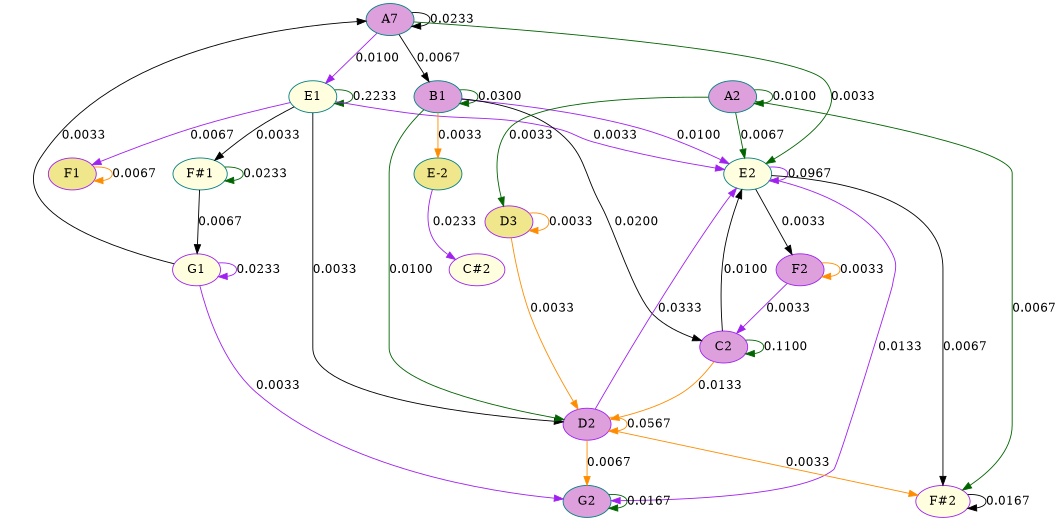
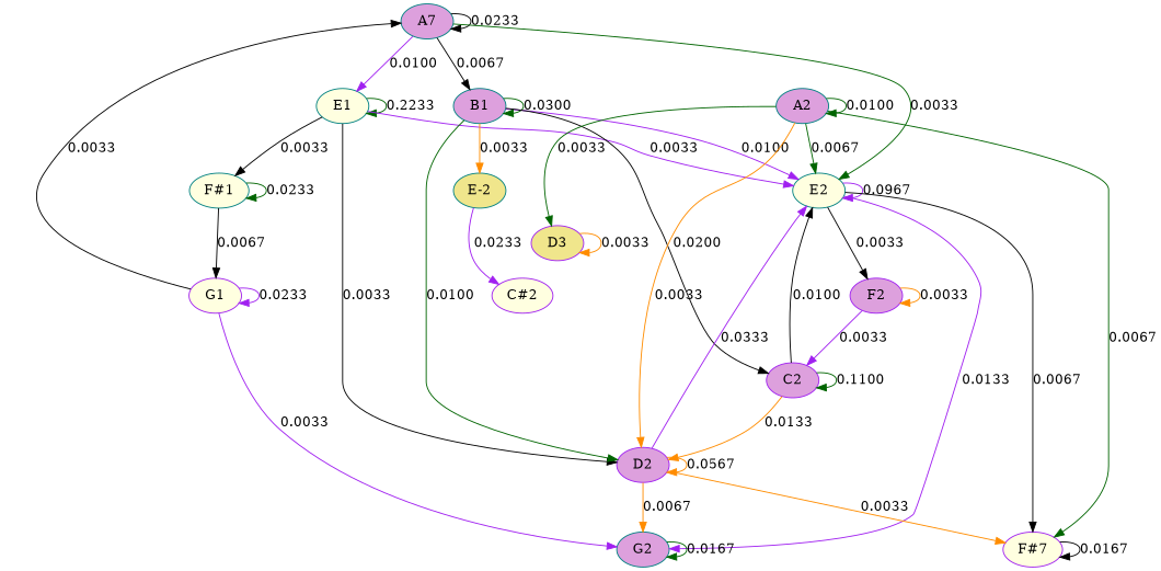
  strict graph {
    node [color=teal fillcolor=plum style=filled]
    edge [arrowtype=normal color=black dir=forward]
    n1 [height=0.5 label=A7 width=0.75]
    E1 [fillcolor=lightyellow height=0.5 width=0.75]
    E2 [fillcolor=lightyellow height=0.5 width=0.75]
    B1 [height=0.5 width=0.75]
    D2 [color=purple height=0.5 width=0.75]
    "F#1" [fillcolor=lightyellow height=0.5 width=0.75]
-   F1 [color=purple fillcolor=khaki height=0.5 width=0.75]
-   "F#2" [color=purple fillcolor=lightyellow height=0.5 width=0.75]
+   "F#2" [color=purple fillcolor=lightyellow height=0.5 width=0.75 label="F#7"]
    F2 [color=purple height=0.5 width=0.75]
    G2 [height=0.5 width=0.75]
    C2 [color=purple height=0.5 width=0.75]
    "E-2" [fillcolor=khaki height=0.5 width=0.75]
    G1 [color=purple fillcolor=lightyellow height=0.5 width=0.75]
    "C#2" [color=purple fillcolor=lightyellow height=0.5 width=0.75187]
    A2 [height=0.5 width=0.75]
    D3 [color=purple fillcolor=khaki height=0.5 width=0.75]
    n1 -- n1 [label=0.0233]
    n1 -- E1 [color=purple label=0.0100]
    n1 -- E2 [color=darkgreen label=0.0033]
    n1 -- B1 [label=0.0067]
    E1 -- E1 [color=darkgreen label=0.2233]
    E1 -- E2 [color=purple label=0.0033]
    E1 -- D2 [label=0.0033]
    E1 -- "F#1" [label=0.0033]
-   E1 -- F1 [color=purple label=0.0067]
    E2 -- E2 [color=purple label=0.0967]
    E2 -- "F#2" [label=0.0067]
    E2 -- F2 [label=0.0033]
    E2 -- G2 [color=purple label=0.0133]
    B1 -- E2 [color=purple label=0.0100]
    B1 -- B1 [color=darkgreen label=0.0300]
    B1 -- D2 [color=darkgreen label=0.0100]
    B1 -- C2 [label=0.0200]
    B1 -- "E-2" [color=darkorange label=0.0033]
    D2 -- E2 [color=purple label=0.0333]
    D2 -- D2 [color=darkorange label=0.0567]
    D2 -- "F#2" [color=darkorange label=0.0033]
    D2 -- G2 [color=darkorange label=0.0067]
    "F#1" -- "F#1" [color=darkgreen label=0.0233]
    "F#1" -- G1 [label=0.0067]
-   F1 -- F1 [color=darkorange label=0.0067]
    "F#2" -- "F#2" [label=0.0167]
    F2 -- F2 [color=darkorange label=0.0033]
    F2 -- C2 [color=purple label=0.0033]
    G2 -- G2 [color=darkgreen label=0.0167]
    C2 -- E2 [label=0.0100]
    C2 -- D2 [color=darkorange label=0.0133]
    C2 -- C2 [color=darkgreen label=0.1100]
    "E-2" -- "C#2" [color=purple label=0.0233]
    G1 -- n1 [label=0.0033]
    G1 -- G2 [color=purple label=0.0033]
    G1 -- G1 [color=purple label=0.0233]
    A2 -- E2 [color=darkgreen label=0.0067]
-   D3 -- D2 [color=darkorange label=0.0033]
+   A2 -- D2 [color=darkorange label=0.0033]
    A2 -- "F#2" [color=darkgreen label=0.0067]
    A2 -- A2 [color=darkgreen label=0.0100]
    A2 -- D3 [color=darkgreen label=0.0033]
    D3 -- D3 [color=darkorange label=0.0033]
  }
